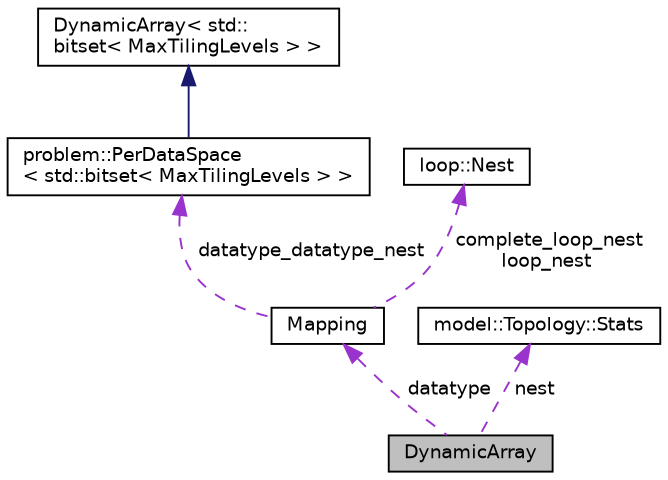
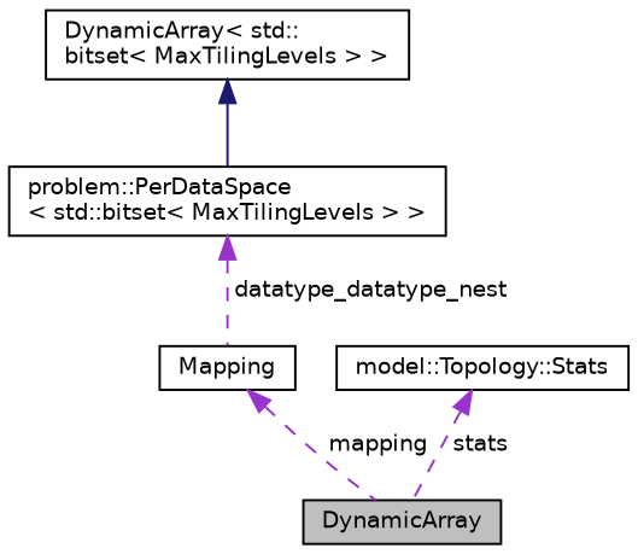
  digraph {
    node [color=black fillcolor=white fontname=Helvetica fontsize=10 shape=record style=filled]
    edge [color=darkorchid3 dir=back fontname=Helvetica fontsize=10 labelfontname=Helvetica labelfontsize=10 style=dashed]
    n1 [fillcolor=grey75 fontcolor=black height=0.2 label=DynamicArray width=0.4]
    n2 [height=0.2 label=Mapping width=0.4]
    n3 [height=0.2 label="problem::PerDataSpace\l\< std::bitset\< MaxTilingLevels \> \>" width=0.4]
    n4 [height=0.2 label="DynamicArray\< std::\lbitset\< MaxTilingLevels \> \>" width=0.4]
-   n5 [height=0.2 label="loop::Nest" width=0.4]
    n6 [height=0.2 label="model::Topology::Stats" width=0.4]
-   n2 -> n1 [label=" datatype"]
+   n2 -> n1 [label=" mapping"]
    n3 -> n2 [label=" datatype_datatype_nest"]
    n4 -> n3 [color=midnightblue style=solid]
-   n5 -> n2 [label=" complete_loop_nest\nloop_nest"]
-   n6 -> n1 [label=" nest"]
+   n6 -> n1 [label=" stats"]
  }
